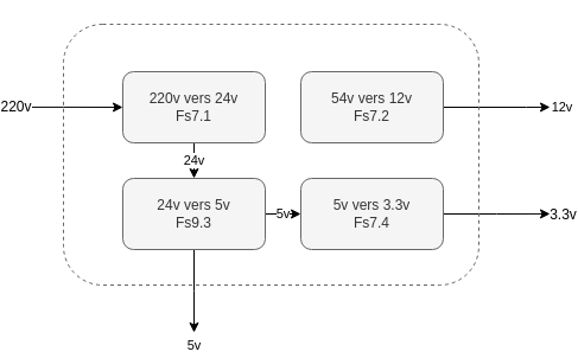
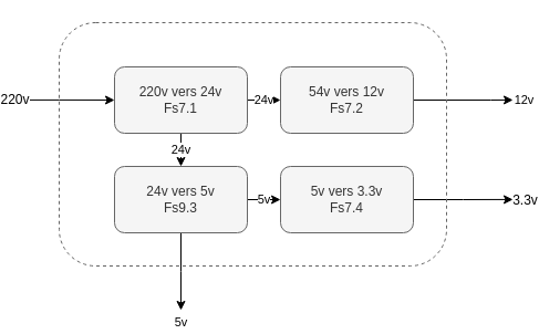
  <mxCell id="0" />
  <mxCell id="1" parent="0" />
  <mxCell id="2" value="12v" style="edgeStyle=orthogonalEdgeStyle;rounded=0;orthogonalLoop=1;jettySize=auto;html=1;exitX=1;exitY=0.5;exitDx=0;exitDy=0;" edge="1" parent="1" source="3"><mxGeometry x="1" y="10" relative="1" as="geometry"><mxPoint x="460" y="89.905" as="targetPoint" /><Array as="points"><mxPoint x="440" y="90" /><mxPoint x="440" y="90" /></Array><mxPoint x="10" y="10" as="offset" /></mxGeometry></mxCell>
  <mxCell id="3" value="54v vers 12v&lt;br&gt;Fs7.2" style="rounded=1;whiteSpace=wrap;html=1;fillColor=#f5f5f5;strokeColor=#666666;fontColor=#333333;" vertex="1" parent="1"><mxGeometry x="250" y="60" width="120" height="60" as="geometry" /></mxCell>
+ <mxCell id="4" value="24v" style="edgeStyle=orthogonalEdgeStyle;rounded=0;orthogonalLoop=1;jettySize=auto;html=1;exitX=1;exitY=0.5;exitDx=0;exitDy=0;entryX=0;entryY=0.5;entryDx=0;entryDy=0;" edge="1" parent="1" source="8" target="3"><mxGeometry relative="1" as="geometry" /></mxCell>
  <mxCell id="5" value="24v" style="edgeStyle=orthogonalEdgeStyle;rounded=0;orthogonalLoop=1;jettySize=auto;html=1;exitX=0.5;exitY=1;exitDx=0;exitDy=0;entryX=0.5;entryY=0;entryDx=0;entryDy=0;" edge="1" parent="1" source="8" target="11"><mxGeometry relative="1" as="geometry" /></mxCell>
  <mxCell id="6" style="edgeStyle=orthogonalEdgeStyle;rounded=0;orthogonalLoop=1;jettySize=auto;html=1;exitX=0;exitY=0.5;exitDx=0;exitDy=0;entryX=0;entryY=0.5;entryDx=0;entryDy=0;" edge="1" parent="1" target="8"><mxGeometry relative="1" as="geometry"><mxPoint x="20" y="89.905" as="sourcePoint" /><Array as="points"><mxPoint x="50" y="90" /><mxPoint x="50" y="90" /></Array></mxGeometry></mxCell>
  <mxCell id="7" value="220v" style="text;html=1;resizable=0;points=[];align=center;verticalAlign=middle;labelBackgroundColor=#ffffff;" vertex="1" connectable="0" parent="6"><mxGeometry x="0.809" relative="1" as="geometry"><mxPoint x="-82.5" as="offset" /></mxGeometry></mxCell>
  <mxCell id="8" value="220v vers 24v&lt;br&gt;Fs7.1" style="rounded=1;whiteSpace=wrap;html=1;fillColor=#f5f5f5;strokeColor=#666666;fontColor=#333333;" vertex="1" parent="1"><mxGeometry x="100" y="60" width="120" height="60" as="geometry" /></mxCell>
  <mxCell id="9" value="5v" style="edgeStyle=orthogonalEdgeStyle;rounded=0;orthogonalLoop=1;jettySize=auto;html=1;exitX=1;exitY=0.5;exitDx=0;exitDy=0;entryX=0;entryY=0.5;entryDx=0;entryDy=0;" edge="1" parent="1" source="11" target="14"><mxGeometry relative="1" as="geometry" /></mxCell>
  <mxCell id="10" value="5v" style="edgeStyle=orthogonalEdgeStyle;rounded=0;orthogonalLoop=1;jettySize=auto;html=1;exitX=0.5;exitY=1;exitDx=0;exitDy=0;" edge="1" parent="1" source="11"><mxGeometry x="1" y="10" relative="1" as="geometry"><mxPoint x="160" y="280" as="targetPoint" /><mxPoint x="-10" y="10" as="offset" /></mxGeometry></mxCell>
  <mxCell id="11" value="24v vers 5v&lt;br&gt;Fs9.3" style="rounded=1;whiteSpace=wrap;html=1;fillColor=#f5f5f5;strokeColor=#666666;fontColor=#333333;" vertex="1" parent="1"><mxGeometry x="100" y="150" width="120" height="60" as="geometry" /></mxCell>
  <mxCell id="12" style="edgeStyle=orthogonalEdgeStyle;rounded=0;orthogonalLoop=1;jettySize=auto;html=1;exitX=1;exitY=0.5;exitDx=0;exitDy=0;" edge="1" parent="1" source="14"><mxGeometry relative="1" as="geometry"><mxPoint x="460" y="179.905" as="targetPoint" /></mxGeometry></mxCell>
  <mxCell id="13" value="3.3v" style="text;html=1;resizable=0;points=[];align=center;verticalAlign=middle;labelBackgroundColor=#ffffff;" vertex="1" connectable="0" parent="12"><mxGeometry x="-0.266" y="-1" relative="1" as="geometry"><mxPoint x="67" y="-1" as="offset" /></mxGeometry></mxCell>
  <mxCell id="14" value="5v vers 3.3v&lt;br&gt;Fs7.4" style="rounded=1;whiteSpace=wrap;html=1;fillColor=#f5f5f5;strokeColor=#666666;fontColor=#333333;" vertex="1" parent="1"><mxGeometry x="250" y="150" width="120" height="60" as="geometry" /></mxCell>
  <mxCell id="15" value="" style="rounded=1;whiteSpace=wrap;html=1;dashed=1;fillColor=none;strokeColor=#666666;fontColor=#333333;" vertex="1" parent="1"><mxGeometry x="50" y="20" width="350" height="220" as="geometry" /></mxCell>
